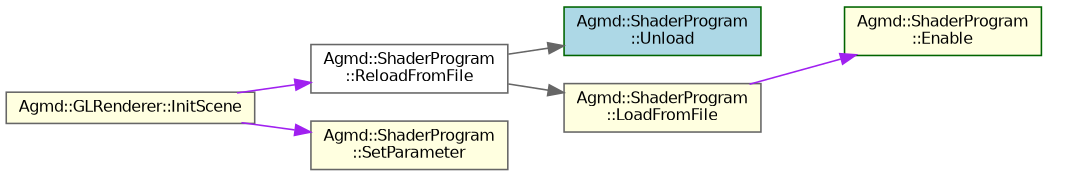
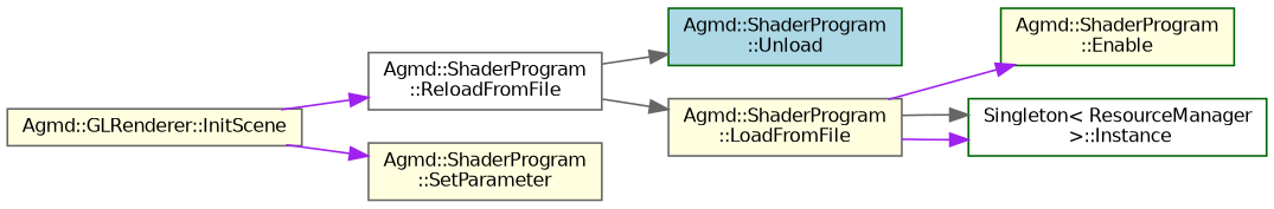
  digraph {
    rankdir=LR
    node [color=gray40 fillcolor=lightyellow fontname=Helvetica fontsize=10 shape=record style=filled]
    edge [color=purple fontname=Helvetica fontsize=10 labelfontname=Helvetica labelfontsize=10 style=solid]
    n1 [fontcolor=black height=0.2 label="Agmd::GLRenderer::InitScene" width=0.4]
    n2 [fillcolor=white height=0.2 label="Agmd::ShaderProgram\l::ReloadFromFile" width=0.4]
    n3 [height=0.2 label="Agmd::ShaderProgram\l::SetParameter" width=0.4]
    n4 [color=darkgreen fillcolor=lightblue height=0.2 label="Agmd::ShaderProgram\l::Unload" width=0.4]
    n5 [height=0.2 label="Agmd::ShaderProgram\l::LoadFromFile" width=0.4]
    n6 [color=darkgreen height=0.2 label="Agmd::ShaderProgram\l::Enable" width=0.4]
+   n7 [color=darkgreen fillcolor=white height=0.2 label="Singleton\< ResourceManager\l \>::Instance" width=0.4]
    n1 -> n2
    n1 -> n3
    n2 -> n4 [color=gray40]
    n2 -> n5 [color=gray40]
    n5 -> n6
+   n5 -> n7
+   n5 -> n7 [color=gray40]
  }
